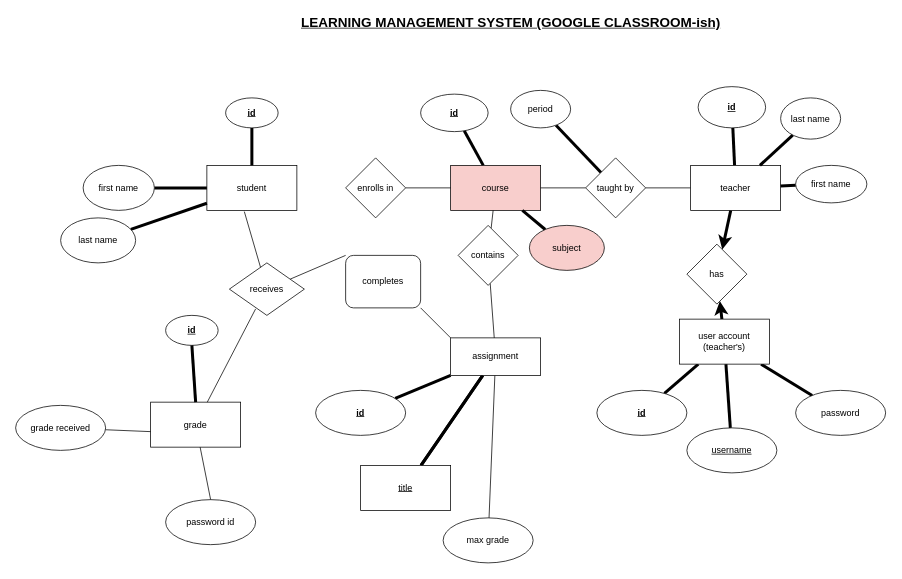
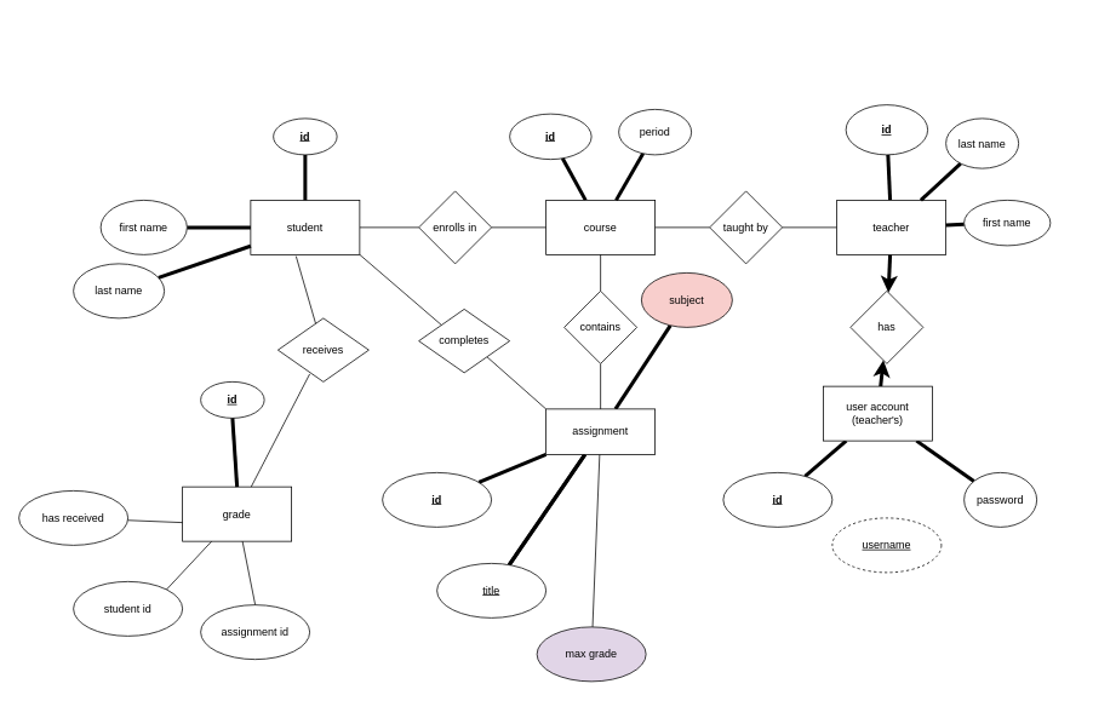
  <mxCell id="0" />
  <mxCell id="1" parent="0" />
- <mxCell id="2" value="&lt;font style=&quot;font-size: 18px&quot;&gt;&lt;b&gt;&lt;u&gt;LEARNING MANAGEMENT SYSTEM (GOOGLE CLASSROOM-ish)&lt;/u&gt;&lt;/b&gt;&lt;/font&gt;" style="text;html=1;align=center;verticalAlign=middle;resizable=0;points=[];autosize=1;strokeColor=none;fillColor=none;" parent="1" vertex="1"><mxGeometry x="395" y="20" width="570" height="20" as="geometry" /></mxCell>
+ <mxCell id="3" value="" style="edgeStyle=none;html=1;endArrow=none;endFill=0;strokeWidth=1;" parent="1" source="4" target="17" edge="1"><mxGeometry relative="1" as="geometry" /></mxCell>
  <mxCell id="4" value="student" style="rounded=0;whiteSpace=wrap;html=1;" parent="1" vertex="1"><mxGeometry x="275" y="220" width="120" height="60" as="geometry" /></mxCell>
  <mxCell id="5" style="edgeStyle=none;html=1;endArrow=none;endFill=0;strokeWidth=4;" parent="1" source="6" target="4" edge="1"><mxGeometry relative="1" as="geometry" /></mxCell>
  <mxCell id="6" value="&lt;u&gt;&lt;b&gt;id&lt;/b&gt;&lt;/u&gt;" style="ellipse;whiteSpace=wrap;html=1;" parent="1" vertex="1"><mxGeometry x="300" y="130" width="70" height="40" as="geometry" /></mxCell>
  <mxCell id="7" value="" style="edgeStyle=none;html=1;endArrow=none;endFill=0;strokeWidth=4;entryX=0;entryY=0.5;entryDx=0;entryDy=0;" parent="1" source="8" target="4" edge="1"><mxGeometry relative="1" as="geometry"><mxPoint x="260" y="250" as="targetPoint" /></mxGeometry></mxCell>
  <mxCell id="8" value="first name" style="ellipse;whiteSpace=wrap;html=1;" parent="1" vertex="1"><mxGeometry x="110" y="220" width="95" height="60" as="geometry" /></mxCell>
  <mxCell id="9" value="" style="edgeStyle=none;html=1;endArrow=none;endFill=0;strokeWidth=4;" parent="1" source="10" target="11" edge="1"><mxGeometry relative="1" as="geometry" /></mxCell>
- <mxCell id="10" value="course" style="rounded=0;whiteSpace=wrap;html=1;fillColor=#f8cecc;" parent="1" vertex="1"><mxGeometry x="600" y="220" width="120" height="60" as="geometry" /></mxCell>
+ <mxCell id="10" value="course" style="rounded=0;whiteSpace=wrap;html=1;" parent="1" vertex="1"><mxGeometry x="600" y="220" width="120" height="60" as="geometry" /></mxCell>
  <mxCell id="11" value="&lt;u&gt;&lt;b&gt;id&lt;/b&gt;&lt;/u&gt;" style="ellipse;whiteSpace=wrap;html=1;" parent="1" vertex="1"><mxGeometry x="560" y="125" width="90" height="50" as="geometry" /></mxCell>
- <mxCell id="12" value="" style="edgeStyle=none;html=1;endArrow=none;endFill=0;strokeWidth=4;" parent="1" source="13" target="10" edge="1"><mxGeometry relative="1" as="geometry" /></mxCell>
+ <mxCell id="12" value="" style="edgeStyle=none;html=1;endArrow=none;endFill=0;strokeWidth=4;" parent="1" source="13" target="22" edge="1"><mxGeometry relative="1" as="geometry" /></mxCell>
  <mxCell id="13" value="subject" style="ellipse;whiteSpace=wrap;html=1;fillColor=#f8cecc;" parent="1" vertex="1"><mxGeometry x="705" y="300" width="100" height="60" as="geometry" /></mxCell>
- <mxCell id="14" value="" style="edgeStyle=none;html=1;endArrow=none;endFill=0;strokeWidth=4;" parent="1" source="15" target="29" edge="1"><mxGeometry relative="1" as="geometry" /></mxCell>
+ <mxCell id="14" value="" style="edgeStyle=none;html=1;endArrow=none;endFill=0;strokeWidth=4;" parent="1" source="15" target="10" edge="1"><mxGeometry relative="1" as="geometry" /></mxCell>
  <mxCell id="15" value="period" style="ellipse;whiteSpace=wrap;html=1;" parent="1" vertex="1"><mxGeometry x="680" y="120" width="80" height="50" as="geometry" /></mxCell>
  <mxCell id="16" value="" style="edgeStyle=none;html=1;endArrow=none;endFill=0;strokeWidth=1;" parent="1" source="17" target="10" edge="1"><mxGeometry relative="1" as="geometry" /></mxCell>
  <mxCell id="17" value="enrolls in" style="rhombus;whiteSpace=wrap;html=1;" parent="1" vertex="1"><mxGeometry x="460" y="210" width="80" height="80" as="geometry" /></mxCell>
  <mxCell id="18" value="" style="edgeStyle=none;html=1;endArrow=none;endFill=0;strokeWidth=4;" parent="1" source="22" target="48" edge="1"><mxGeometry relative="1" as="geometry" /></mxCell>
  <mxCell id="19" value="" style="edgeStyle=none;html=1;endArrow=none;endFill=0;strokeWidth=4;" parent="1" source="22" target="49" edge="1"><mxGeometry relative="1" as="geometry" /></mxCell>
  <mxCell id="20" value="" style="edgeStyle=none;html=1;endArrow=none;endFill=0;strokeWidth=4;" parent="1" source="22" target="49" edge="1"><mxGeometry relative="1" as="geometry" /></mxCell>
  <mxCell id="21" value="" style="edgeStyle=none;html=1;endArrow=none;endFill=0;strokeWidth=1;" parent="1" source="22" target="50" edge="1"><mxGeometry relative="1" as="geometry" /></mxCell>
  <mxCell id="22" value="assignment" style="rounded=0;whiteSpace=wrap;html=1;" parent="1" vertex="1"><mxGeometry x="600" y="450" width="120" height="50" as="geometry" /></mxCell>
  <mxCell id="23" value="" style="edgeStyle=none;html=1;endArrow=none;endFill=0;strokeWidth=4;" parent="1" source="24" target="4" edge="1"><mxGeometry relative="1" as="geometry" /></mxCell>
  <mxCell id="24" value="last name" style="ellipse;whiteSpace=wrap;html=1;" parent="1" vertex="1"><mxGeometry x="80" y="290" width="100" height="60" as="geometry" /></mxCell>
  <mxCell id="25" value="" style="edgeStyle=none;html=1;endArrow=none;endFill=0;strokeWidth=1;" parent="1" source="27" target="10" edge="1"><mxGeometry relative="1" as="geometry" /></mxCell>
  <mxCell id="26" value="" style="edgeStyle=none;html=1;endArrow=none;endFill=0;strokeWidth=1;" parent="1" source="27" target="22" edge="1"><mxGeometry relative="1" as="geometry" /></mxCell>
- <mxCell id="27" value="contains" style="rhombus;whiteSpace=wrap;html=1;" parent="1" vertex="1"><mxGeometry x="610" y="300" width="80" height="80" as="geometry" /></mxCell>
+ <mxCell id="27" value="contains" style="rhombus;whiteSpace=wrap;html=1;" parent="1" vertex="1"><mxGeometry x="620" y="320" width="80" height="80" as="geometry" /></mxCell>
  <mxCell id="28" value="" style="edgeStyle=none;html=1;endArrow=none;endFill=0;strokeWidth=1;" parent="1" source="29" target="10" edge="1"><mxGeometry relative="1" as="geometry" /></mxCell>
  <mxCell id="29" value="taught by" style="rhombus;whiteSpace=wrap;html=1;" parent="1" vertex="1"><mxGeometry x="780" y="210" width="80" height="80" as="geometry" /></mxCell>
  <mxCell id="30" value="" style="edgeStyle=none;html=1;endArrow=none;endFill=0;strokeWidth=1;" parent="1" source="33" target="29" edge="1"><mxGeometry relative="1" as="geometry" /></mxCell>
  <mxCell id="31" value="" style="edgeStyle=none;html=1;endArrow=none;endFill=0;strokeWidth=4;" parent="1" source="33" target="34" edge="1"><mxGeometry relative="1" as="geometry" /></mxCell>
  <mxCell id="32" value="" style="edgeStyle=none;html=1;endArrow=classic;endFill=1;strokeWidth=4;" parent="1" source="33" target="39" edge="1"><mxGeometry relative="1" as="geometry" /></mxCell>
  <mxCell id="33" value="teacher" style="rounded=0;whiteSpace=wrap;html=1;" parent="1" vertex="1"><mxGeometry x="920" y="220" width="120" height="60" as="geometry" /></mxCell>
  <mxCell id="34" value="&lt;u&gt;&lt;b&gt;id&lt;/b&gt;&lt;/u&gt;" style="ellipse;whiteSpace=wrap;html=1;" parent="1" vertex="1"><mxGeometry x="930" y="115" width="90" height="55" as="geometry" /></mxCell>
  <mxCell id="35" value="" style="edgeStyle=none;html=1;endArrow=none;endFill=0;strokeWidth=4;" parent="1" source="36" target="33" edge="1"><mxGeometry relative="1" as="geometry" /></mxCell>
  <mxCell id="36" value="first name" style="ellipse;whiteSpace=wrap;html=1;" parent="1" vertex="1"><mxGeometry x="1060" y="220" width="95" height="50" as="geometry" /></mxCell>
  <mxCell id="37" value="" style="edgeStyle=none;html=1;endArrow=none;endFill=0;strokeWidth=4;" parent="1" source="38" target="33" edge="1"><mxGeometry relative="1" as="geometry" /></mxCell>
  <mxCell id="38" value="last name" style="ellipse;whiteSpace=wrap;html=1;" parent="1" vertex="1"><mxGeometry x="1040" y="130" width="80" height="55" as="geometry" /></mxCell>
- <mxCell id="39" value="has" style="rhombus;whiteSpace=wrap;html=1;" parent="1" vertex="1"><mxGeometry x="915" y="325" width="80" height="80" as="geometry" /></mxCell>
+ <mxCell id="39" value="has" style="rhombus;whiteSpace=wrap;html=1;" parent="1" vertex="1"><mxGeometry x="935" y="320" width="80" height="80" as="geometry" /></mxCell>
  <mxCell id="40" value="" style="edgeStyle=none;html=1;endArrow=classic;endFill=1;strokeWidth=4;" parent="1" source="44" target="39" edge="1"><mxGeometry relative="1" as="geometry" /></mxCell>
  <mxCell id="41" value="" style="edgeStyle=none;html=1;endArrow=none;endFill=0;strokeWidth=4;" parent="1" source="44" target="45" edge="1"><mxGeometry relative="1" as="geometry" /></mxCell>
- <mxCell id="42" value="" style="edgeStyle=none;html=1;endArrow=none;endFill=0;strokeWidth=4;" parent="1" source="44" target="46" edge="1"><mxGeometry relative="1" as="geometry" /></mxCell>
  <mxCell id="43" value="" style="edgeStyle=none;html=1;endArrow=none;endFill=0;strokeWidth=4;" parent="1" source="44" target="47" edge="1"><mxGeometry relative="1" as="geometry" /></mxCell>
  <mxCell id="44" value="user account (teacher's)" style="rounded=0;whiteSpace=wrap;html=1;" parent="1" vertex="1"><mxGeometry x="905" y="425" width="120" height="60" as="geometry" /></mxCell>
  <mxCell id="45" value="&lt;b&gt;&lt;u&gt;id&lt;/u&gt;&lt;/b&gt;" style="ellipse;whiteSpace=wrap;html=1;rounded=0;" parent="1" vertex="1"><mxGeometry x="795" y="520" width="120" height="60" as="geometry" /></mxCell>
- <mxCell id="46" value="&lt;u&gt;username&lt;/u&gt;" style="ellipse;whiteSpace=wrap;html=1;rounded=0;" parent="1" vertex="1"><mxGeometry x="915" y="570" width="120" height="60" as="geometry" /></mxCell>
- <mxCell id="47" value="password" style="ellipse;whiteSpace=wrap;html=1;rounded=0;" parent="1" vertex="1"><mxGeometry x="1060" y="520" width="120" height="60" as="geometry" /></mxCell>
+ <mxCell id="46" value="&lt;u&gt;username&lt;/u&gt;" style="ellipse;whiteSpace=wrap;html=1;rounded=0;dashed=1;" parent="1" vertex="1"><mxGeometry x="915" y="570" width="120" height="60" as="geometry" /></mxCell>
+ <mxCell id="47" value="password" style="ellipse;whiteSpace=wrap;html=1;rounded=0;" parent="1" vertex="1"><mxGeometry x="1060" y="520" width="80" height="60" as="geometry" /></mxCell>
  <mxCell id="48" value="&lt;b&gt;&lt;u&gt;id&lt;/u&gt;&lt;/b&gt;" style="ellipse;whiteSpace=wrap;html=1;rounded=0;" parent="1" vertex="1"><mxGeometry x="420" y="520" width="120" height="60" as="geometry" /></mxCell>
- <mxCell id="49" value="&lt;u&gt;title&lt;/u&gt;" style="whiteSpace=wrap;html=1;rounded=0;" parent="1" vertex="1"><mxGeometry x="480" y="620" width="120" height="60" as="geometry" /></mxCell>
- <mxCell id="50" value="max grade" style="ellipse;whiteSpace=wrap;html=1;rounded=0;" parent="1" vertex="1"><mxGeometry x="590" y="690" width="120" height="60" as="geometry" /></mxCell>
- <mxCell id="51" style="edgeStyle=none;html=1;exitX=0;exitY=0;exitDx=0;exitDy=0;endArrow=none;endFill=0;strokeWidth=1;" parent="1" source="53" target="63" edge="1"><mxGeometry relative="1" as="geometry" /></mxCell>
+ <mxCell id="49" value="&lt;u&gt;title&lt;/u&gt;" style="ellipse;whiteSpace=wrap;html=1;rounded=0;" parent="1" vertex="1"><mxGeometry x="480" y="620" width="120" height="60" as="geometry" /></mxCell>
+ <mxCell id="50" value="max grade" style="ellipse;whiteSpace=wrap;html=1;rounded=0;fillColor=#e1d5e7;" parent="1" vertex="1"><mxGeometry x="590" y="690" width="120" height="60" as="geometry" /></mxCell>
+ <mxCell id="51" style="edgeStyle=none;html=1;exitX=0;exitY=0;exitDx=0;exitDy=0;entryX=1;entryY=1;entryDx=0;entryDy=0;endArrow=none;endFill=0;strokeWidth=1;" parent="1" source="53" target="4" edge="1"><mxGeometry relative="1" as="geometry" /></mxCell>
  <mxCell id="52" style="edgeStyle=none;html=1;exitX=1;exitY=1;exitDx=0;exitDy=0;entryX=0;entryY=0;entryDx=0;entryDy=0;endArrow=none;endFill=0;strokeWidth=1;" parent="1" source="53" target="22" edge="1"><mxGeometry relative="1" as="geometry" /></mxCell>
- <mxCell id="53" value="completes" style="whiteSpace=wrap;html=1;rounded=1;" parent="1" vertex="1"><mxGeometry x="460" y="340" width="100" height="70" as="geometry" /></mxCell>
- <mxCell id="54" value="grade received" style="ellipse;whiteSpace=wrap;html=1;" parent="1" vertex="1"><mxGeometry x="20" y="540" width="120" height="60" as="geometry" /></mxCell>
+ <mxCell id="53" value="completes" style="rhombus;whiteSpace=wrap;html=1;" parent="1" vertex="1"><mxGeometry x="460" y="340" width="100" height="70" as="geometry" /></mxCell>
+ <mxCell id="54" value="has received" style="ellipse;whiteSpace=wrap;html=1;" parent="1" vertex="1"><mxGeometry x="20" y="540" width="120" height="60" as="geometry" /></mxCell>
  <mxCell id="55" value="grade" style="rounded=0;whiteSpace=wrap;html=1;" vertex="1" parent="1"><mxGeometry x="200" y="535.69" width="120" height="60" as="geometry" /></mxCell>
  <mxCell id="56" value="&lt;u&gt;&lt;b&gt;id&lt;/b&gt;&lt;/u&gt;" style="ellipse;whiteSpace=wrap;html=1;" vertex="1" parent="1"><mxGeometry x="220" y="420" width="70" height="40" as="geometry" /></mxCell>
  <mxCell id="57" style="edgeStyle=none;html=1;endArrow=none;endFill=0;strokeWidth=4;exitX=0.5;exitY=1;exitDx=0;exitDy=0;entryX=0.5;entryY=0;entryDx=0;entryDy=0;" edge="1" parent="1" source="56" target="55"><mxGeometry relative="1" as="geometry"><mxPoint x="255" y="470" as="sourcePoint" /><mxPoint x="330" y="495.69" as="targetPoint" /><Array as="points" /></mxGeometry></mxCell>
  <mxCell id="58" style="edgeStyle=none;html=1;exitX=1;exitY=1;exitDx=0;exitDy=0;entryX=0;entryY=0.75;entryDx=0;entryDy=0;endArrow=none;endFill=0;strokeWidth=1;" edge="1" parent="1"><mxGeometry relative="1" as="geometry"><mxPoint x="140" y="572.5" as="sourcePoint" /><mxPoint x="200" y="575" as="targetPoint" /></mxGeometry></mxCell>
- <mxCell id="61" value="password id" style="ellipse;whiteSpace=wrap;html=1;" vertex="1" parent="1"><mxGeometry x="220" y="665.69" width="120" height="60" as="geometry" /></mxCell>
+ <mxCell id="59" value="student id" style="ellipse;whiteSpace=wrap;html=1;" vertex="1" parent="1"><mxGeometry x="80" y="640" width="120" height="60" as="geometry" /></mxCell>
+ <mxCell id="60" style="edgeStyle=none;html=1;exitX=1;exitY=0;exitDx=0;exitDy=0;endArrow=none;endFill=0;strokeWidth=1;" edge="1" parent="1" source="59" target="55"><mxGeometry relative="1" as="geometry"><mxPoint x="180" y="648.75" as="sourcePoint" /><mxPoint x="241.4" y="588.62" as="targetPoint" /></mxGeometry></mxCell>
+ <mxCell id="61" value="assignment id" style="ellipse;whiteSpace=wrap;html=1;" vertex="1" parent="1"><mxGeometry x="220" y="665.69" width="120" height="60" as="geometry" /></mxCell>
  <mxCell id="62" style="edgeStyle=none;html=1;exitX=0.5;exitY=0;exitDx=0;exitDy=0;endArrow=none;endFill=0;strokeWidth=1;" edge="1" parent="1" source="61" target="55"><mxGeometry relative="1" as="geometry"><mxPoint x="320" y="674.44" as="sourcePoint" /><mxPoint x="282.44" y="590.6" as="targetPoint" /></mxGeometry></mxCell>
  <mxCell id="63" value="receives" style="rhombus;whiteSpace=wrap;html=1;" vertex="1" parent="1"><mxGeometry x="305" y="350" width="100" height="70" as="geometry" /></mxCell>
  <mxCell id="64" style="edgeStyle=none;html=1;endArrow=none;endFill=0;strokeWidth=1;exitX=0.416;exitY=1.027;exitDx=0;exitDy=0;exitPerimeter=0;" edge="1" parent="1" source="4" target="63"><mxGeometry relative="1" as="geometry"><mxPoint x="280" y="250" as="sourcePoint" /><mxPoint x="170" y="253" as="targetPoint" /></mxGeometry></mxCell>
  <mxCell id="65" style="edgeStyle=none;html=1;entryX=0.35;entryY=0.876;entryDx=0;entryDy=0;endArrow=none;endFill=0;strokeWidth=1;entryPerimeter=0;" edge="1" parent="1" source="55" target="63"><mxGeometry relative="1" as="geometry"><mxPoint x="450" y="495.69" as="sourcePoint" /><mxPoint x="360" y="418.19" as="targetPoint" /></mxGeometry></mxCell>
